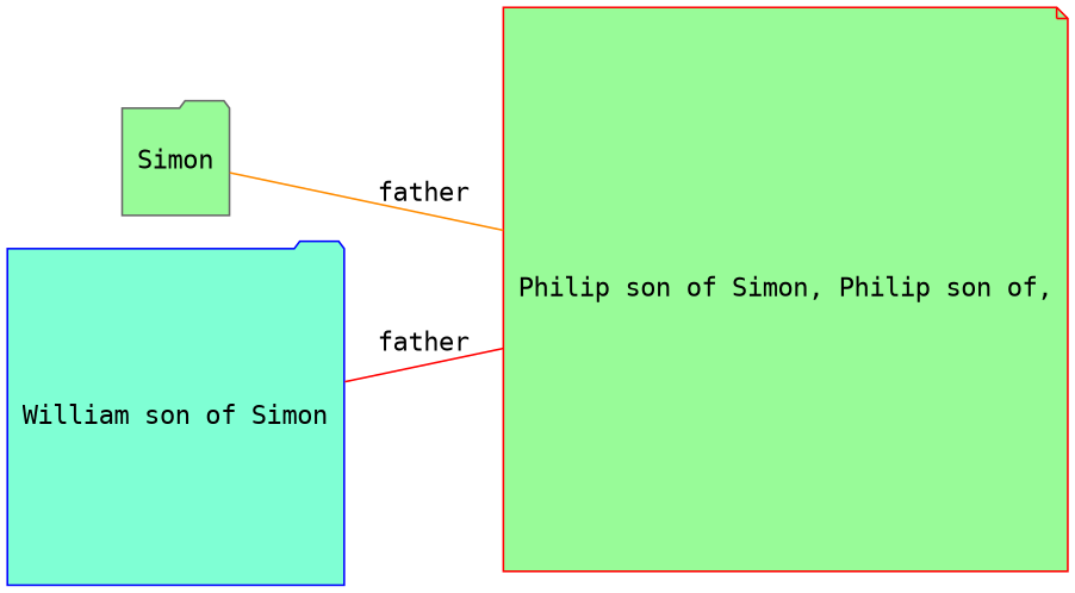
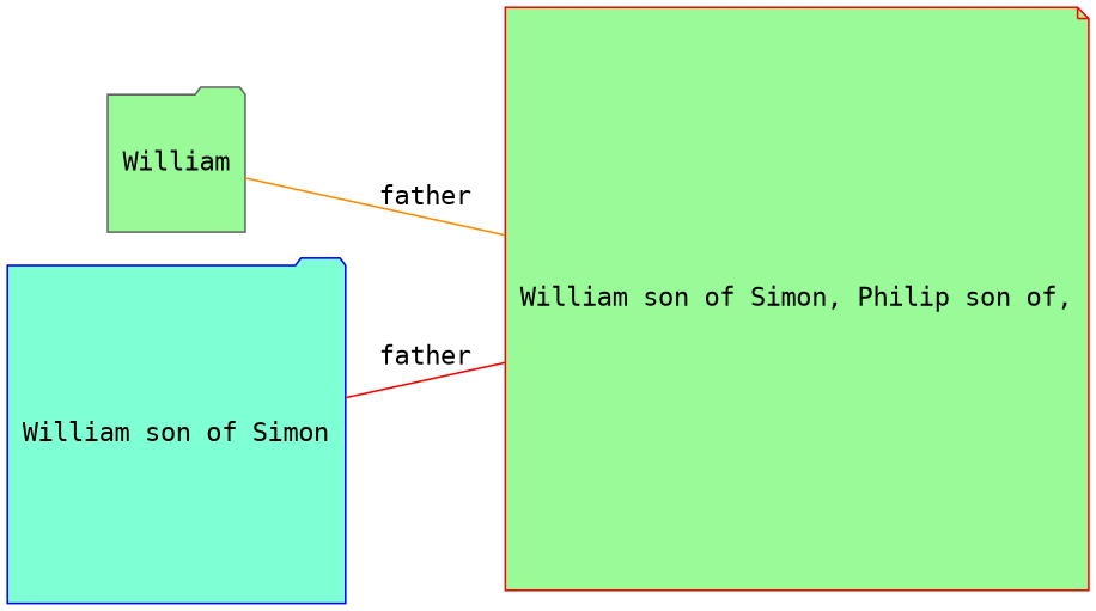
  digraph {
    fontname="DejaVu Sans Mono"
    rankdir=LR
    node [fillcolor=palegreen fontname="DejaVu Sans Mono" regular=1 shape=folder style=filled]
    edge [arrowsize=0.0 dir=none fontname="DejaVu Sans Mono"]
-   n1 [color=gray40 label=Simon]
-   n2 [color=red label="Philip son of Simon, Philip son of," shape=note]
+   n1 [color=gray40 label=William]
+   n2 [color=red label="William son of Simon, Philip son of," shape=note]
    n3 [color=blue fillcolor=aquamarine label="William son of Simon"]
    n1 -> n2 [color=darkorange label=father]
    n3 -> n2 [color=red label=father]
  }
